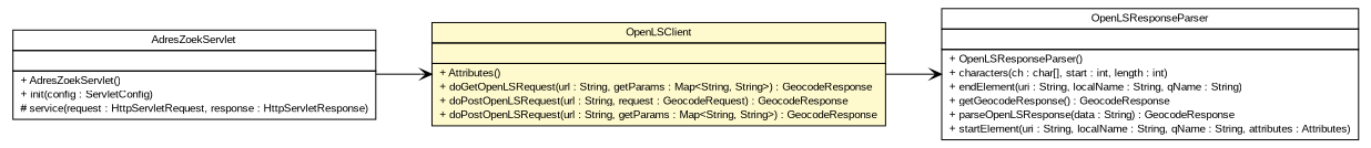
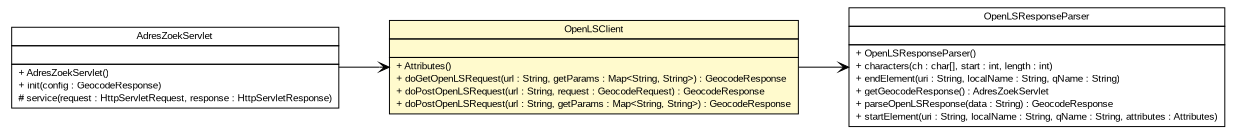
  digraph {
    nodesep=0.25
    rankdir=LR
    ranksep=0.5
    node [fontcolor=black fontname=arial fontsize=10.0 shape=plaintext]
    edge [arrowhead=open color=black fontcolor=black fontname=arial fontsize=10.0 headport=p labelfontname=arial labelfontsize=10 tailport=p]
-   n1 [label=<<table title="nl.mineleni.cbsviewer.servlet.gazetteer.AdresZoekServlet" border="0" cellborder="1" cellspacing="0" cellpadding="2" port="p" href="../AdresZoekServlet.html"> 		<tr><td><table border="0" cellspacing="0" cellpadding="1"> <tr><td align="center" balign="center"> AdresZoekServlet </td></tr> 		</table></td></tr> 		<tr><td><table border="0" cellspacing="0" cellpadding="1"> <tr><td align="left" balign="left">  </td></tr> 		</table></td></tr> 		<tr><td><table border="0" cellspacing="0" cellpadding="1"> <tr><td align="left" balign="left"> + AdresZoekServlet() </td></tr> <tr><td align="left" balign="left"> + init(config : ServletConfig) </td></tr> <tr><td align="left" balign="left"> # service(request : HttpServletRequest, response : HttpServletResponse) </td></tr> 		</table></td></tr> 		</table>>]
+   n1 [label=<<table title="nl.mineleni.cbsviewer.servlet.gazetteer.AdresZoekServlet" border="0" cellborder="1" cellspacing="0" cellpadding="2" port="p" href="../AdresZoekServlet.html"> 		<tr><td><table border="0" cellspacing="0" cellpadding="1"> <tr><td align="center" balign="center"> AdresZoekServlet </td></tr> 		</table></td></tr> 		<tr><td><table border="0" cellspacing="0" cellpadding="1"> <tr><td align="left" balign="left">  </td></tr> 		</table></td></tr> 		<tr><td><table border="0" cellspacing="0" cellpadding="1"> <tr><td align="left" balign="left"> + AdresZoekServlet() </td></tr> <tr><td align="left" balign="left"> + init(config : GeocodeResponse) </td></tr> <tr><td align="left" balign="left"> # service(request : HttpServletRequest, response : HttpServletResponse) </td></tr> 		</table></td></tr> 		</table>>]
    n2 [label=<<table title="nl.mineleni.cbsviewer.servlet.gazetteer.lusclient.OpenLSClient" border="0" cellborder="1" cellspacing="0" cellpadding="2" port="p" bgcolor="lemonChiffon" href="./OpenLSClient.html"> 		<tr><td><table border="0" cellspacing="0" cellpadding="1"> <tr><td align="center" balign="center"> OpenLSClient </td></tr> 		</table></td></tr> 		<tr><td><table border="0" cellspacing="0" cellpadding="1"> <tr><td align="left" balign="left">  </td></tr> 		</table></td></tr> 		<tr><td><table border="0" cellspacing="0" cellpadding="1"> <tr><td align="left" balign="left"> + Attributes() </td></tr> <tr><td align="left" balign="left"> + doGetOpenLSRequest(url : String, getParams : Map&lt;String, String&gt;) : GeocodeResponse </td></tr> <tr><td align="left" balign="left"> + doPostOpenLSRequest(url : String, request : GeocodeRequest) : GeocodeResponse </td></tr> <tr><td align="left" balign="left"> + doPostOpenLSRequest(url : String, getParams : Map&lt;String, String&gt;) : GeocodeResponse </td></tr> 		</table></td></tr> 		</table>>]
-   n3 [label=<<table title="nl.mineleni.openls.parser.OpenLSResponseParser" border="0" cellborder="1" cellspacing="0" cellpadding="2" port="p" href="../../../../openls/parser/OpenLSResponseParser.html"> 		<tr><td><table border="0" cellspacing="0" cellpadding="1"> <tr><td align="center" balign="center"> OpenLSResponseParser </td></tr> 		</table></td></tr> 		<tr><td><table border="0" cellspacing="0" cellpadding="1"> <tr><td align="left" balign="left">  </td></tr> 		</table></td></tr> 		<tr><td><table border="0" cellspacing="0" cellpadding="1"> <tr><td align="left" balign="left"> + OpenLSResponseParser() </td></tr> <tr><td align="left" balign="left"> + characters(ch : char[], start : int, length : int) </td></tr> <tr><td align="left" balign="left"> + endElement(uri : String, localName : String, qName : String) </td></tr> <tr><td align="left" balign="left"> + getGeocodeResponse() : GeocodeResponse </td></tr> <tr><td align="left" balign="left"> + parseOpenLSResponse(data : String) : GeocodeResponse </td></tr> <tr><td align="left" balign="left"> + startElement(uri : String, localName : String, qName : String, attributes : Attributes) </td></tr> 		</table></td></tr> 		</table>>]
+   n3 [label=<<table title="nl.mineleni.openls.parser.OpenLSResponseParser" border="0" cellborder="1" cellspacing="0" cellpadding="2" port="p" href="../../../../openls/parser/OpenLSResponseParser.html"> 		<tr><td><table border="0" cellspacing="0" cellpadding="1"> <tr><td align="center" balign="center"> OpenLSResponseParser </td></tr> 		</table></td></tr> 		<tr><td><table border="0" cellspacing="0" cellpadding="1"> <tr><td align="left" balign="left">  </td></tr> 		</table></td></tr> 		<tr><td><table border="0" cellspacing="0" cellpadding="1"> <tr><td align="left" balign="left"> + OpenLSResponseParser() </td></tr> <tr><td align="left" balign="left"> + characters(ch : char[], start : int, length : int) </td></tr> <tr><td align="left" balign="left"> + endElement(uri : String, localName : String, qName : String) </td></tr> <tr><td align="left" balign="left"> + getGeocodeResponse() : AdresZoekServlet </td></tr> <tr><td align="left" balign="left"> + parseOpenLSResponse(data : String) : GeocodeResponse </td></tr> <tr><td align="left" balign="left"> + startElement(uri : String, localName : String, qName : String, attributes : Attributes) </td></tr> 		</table></td></tr> 		</table>>]
    n1 -> n2
    n2 -> n3
  }
